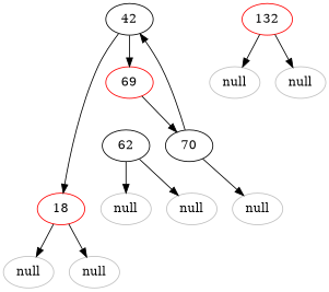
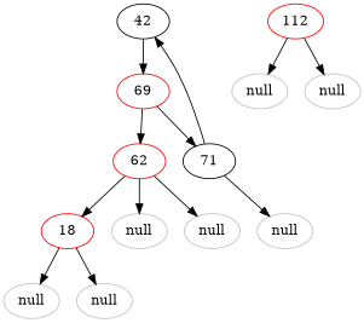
  digraph {
    node [color=gray]
    42 [color=black]
    18 [color=red]
    69 [color=red]
    n4 [label=null]
    n5 [label=null]
-   62 [color=black]
-   70 [color=black]
+   62 [color=red]
+   70 [color=black label=71]
    n8 [label=null]
    n9 [label=null]
    n10 [label=null]
-   132 [color=red]
+   132 [color=red label=112]
    n12 [label=null]
    n13 [label=null]
-   42 -> 18
+   62 -> 18
    42 -> 69
    18 -> n4
    18 -> n5
+   69 -> 62
    69 -> 70
    62 -> n8
    62 -> n9
    70 -> 42
    70 -> n10
    132 -> n12
    132 -> n13
  }
